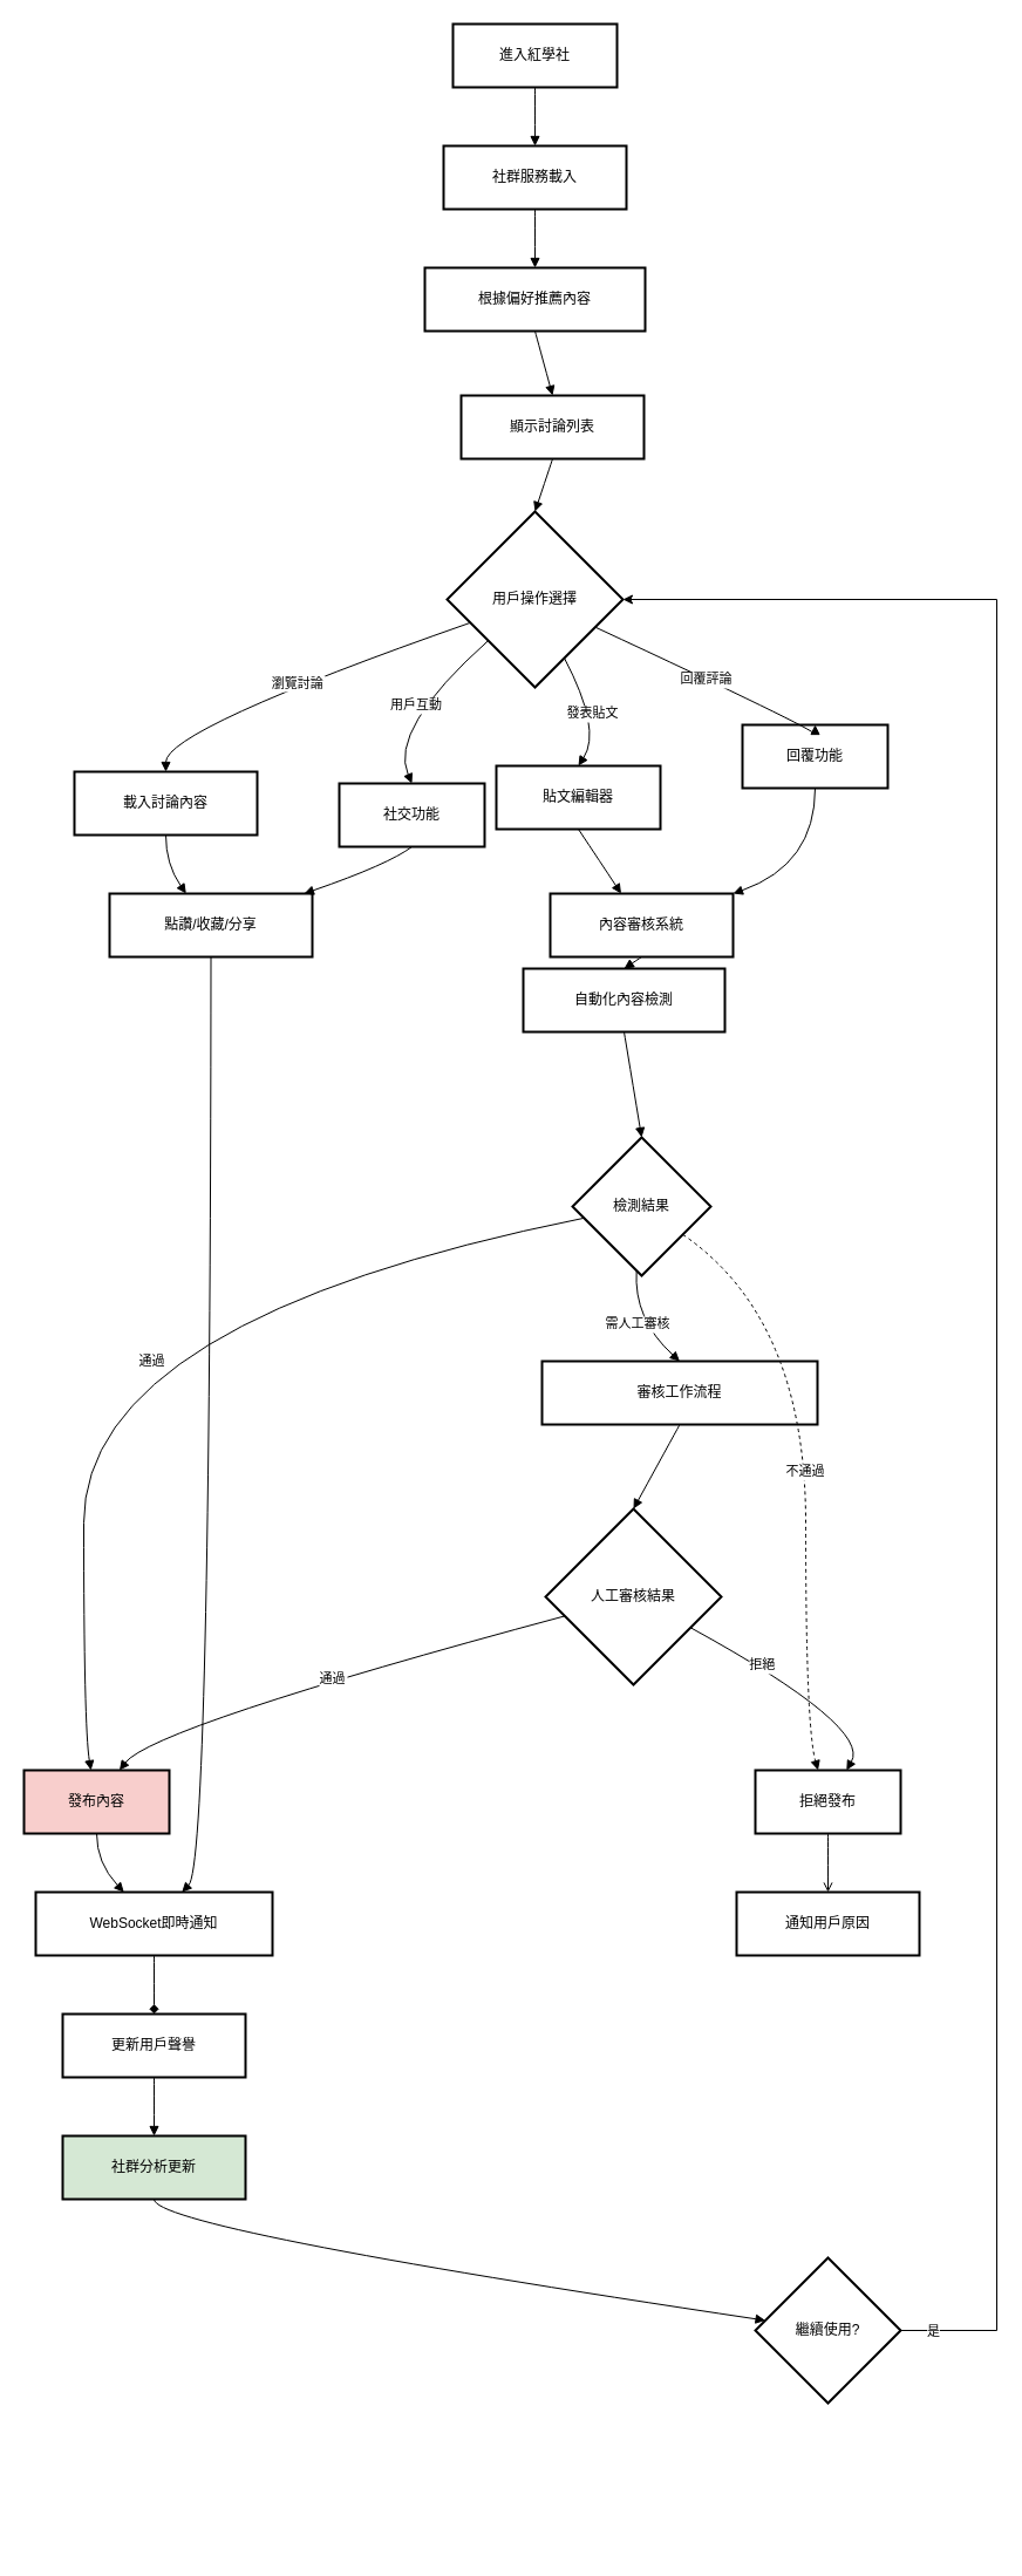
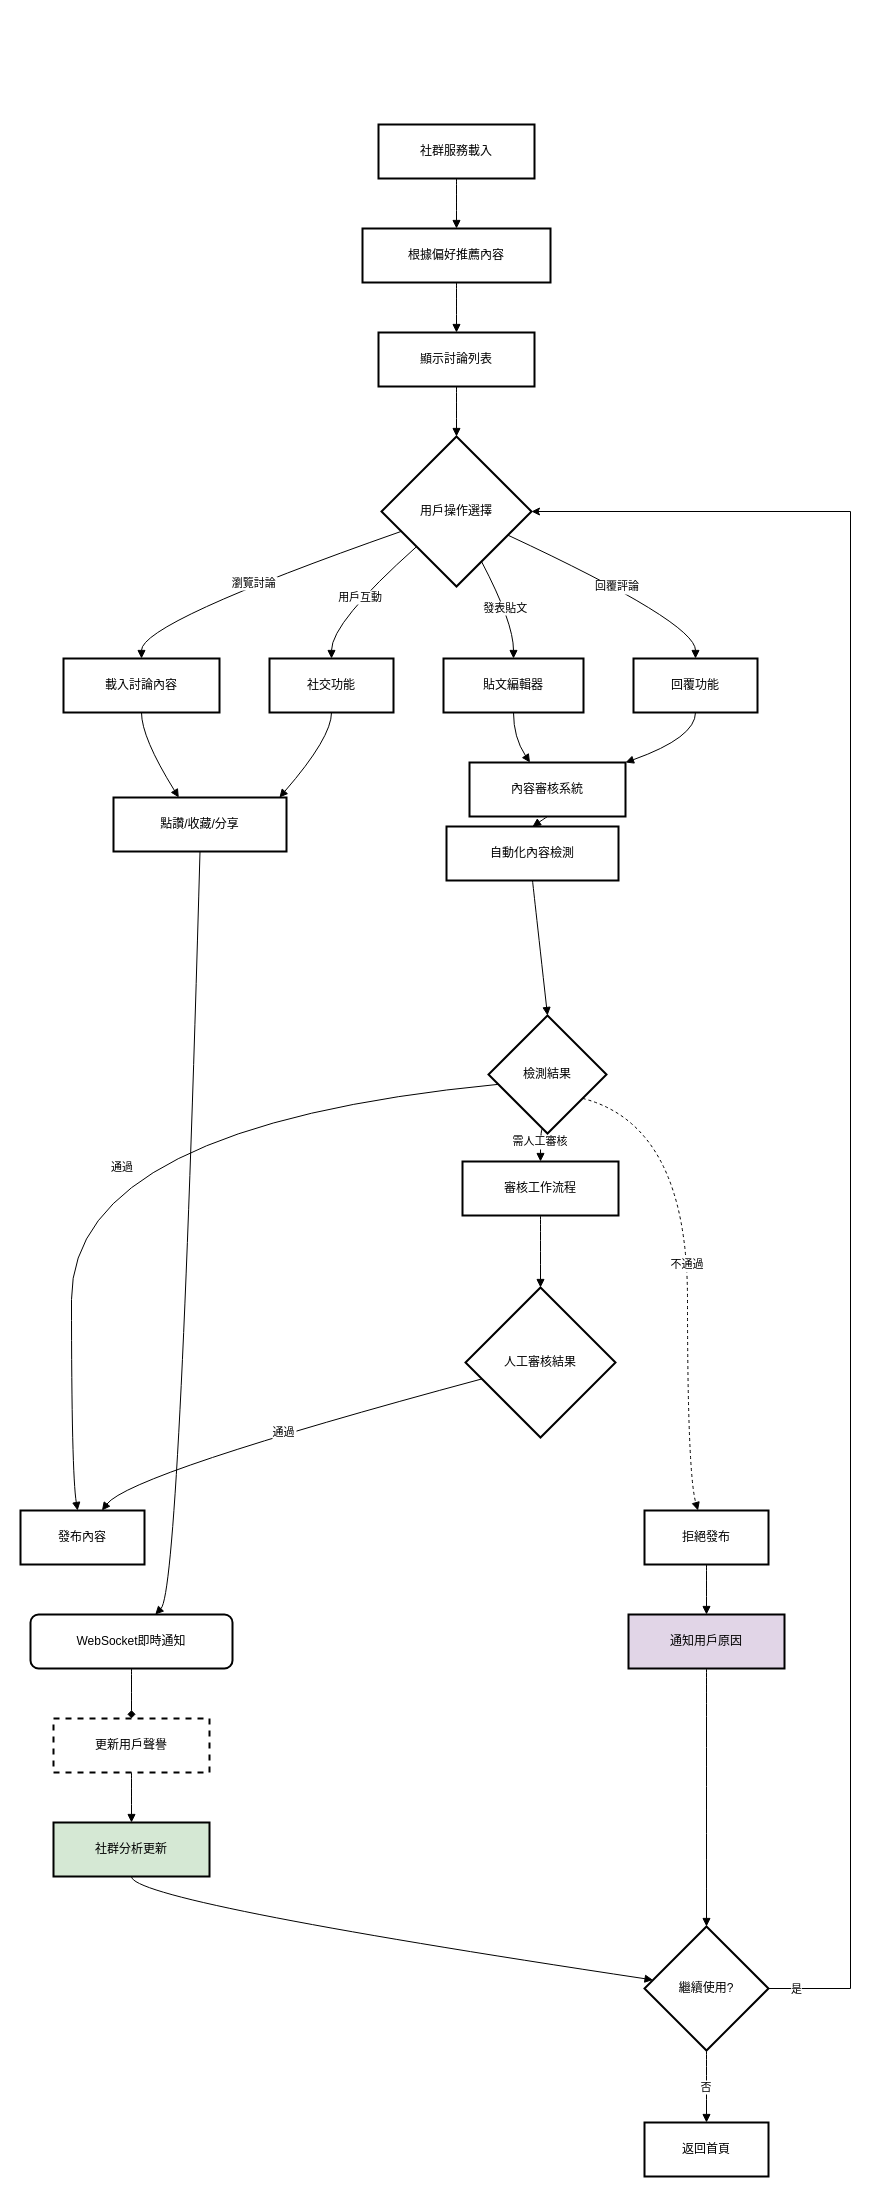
  <mxCell id="0" />
  <mxCell id="1" parent="0" />
- <mxCell id="2" value="進入紅學社" style="whiteSpace=wrap;strokeWidth=2;" vertex="1" parent="1"><mxGeometry x="386" y="20" width="140" height="54" as="geometry" /></mxCell>
  <mxCell id="3" value="社群服務載入" style="whiteSpace=wrap;strokeWidth=2;" vertex="1" parent="1"><mxGeometry x="378" y="124" width="156" height="54" as="geometry" /></mxCell>
  <mxCell id="4" value="根據偏好推薦內容" style="whiteSpace=wrap;strokeWidth=2;" vertex="1" parent="1"><mxGeometry x="362" y="228" width="188" height="54" as="geometry" /></mxCell>
- <mxCell id="5" value="顯示討論列表" style="whiteSpace=wrap;strokeWidth=2;" vertex="1" parent="1"><mxGeometry x="393" y="337" width="156" height="54" as="geometry" /></mxCell>
+ <mxCell id="5" value="顯示討論列表" style="whiteSpace=wrap;strokeWidth=2;" vertex="1" parent="1"><mxGeometry x="378" y="332" width="156" height="54" as="geometry" /></mxCell>
  <mxCell id="6" value="用戶操作選擇" style="rhombus;strokeWidth=2;whiteSpace=wrap;" vertex="1" parent="1"><mxGeometry x="381" y="436" width="150" height="150" as="geometry" /></mxCell>
  <mxCell id="7" value="載入討論內容" style="whiteSpace=wrap;strokeWidth=2;" vertex="1" parent="1"><mxGeometry x="63" y="658" width="156" height="54" as="geometry" /></mxCell>
- <mxCell id="8" value="貼文編輯器" style="whiteSpace=wrap;strokeWidth=2;" vertex="1" parent="1"><mxGeometry x="423" y="653" width="140" height="54" as="geometry" /></mxCell>
- <mxCell id="9" value="回覆功能" style="whiteSpace=wrap;strokeWidth=2;" vertex="1" parent="1"><mxGeometry x="633" y="618" width="124" height="54" as="geometry" /></mxCell>
- <mxCell id="10" value="社交功能" style="whiteSpace=wrap;strokeWidth=2;" vertex="1" parent="1"><mxGeometry x="289" y="668" width="124" height="54" as="geometry" /></mxCell>
+ <mxCell id="8" value="貼文編輯器" style="whiteSpace=wrap;strokeWidth=2;" vertex="1" parent="1"><mxGeometry x="443" y="658" width="140" height="54" as="geometry" /></mxCell>
+ <mxCell id="9" value="回覆功能" style="whiteSpace=wrap;strokeWidth=2;" vertex="1" parent="1"><mxGeometry x="633" y="658" width="124" height="54" as="geometry" /></mxCell>
+ <mxCell id="10" value="社交功能" style="whiteSpace=wrap;strokeWidth=2;" vertex="1" parent="1"><mxGeometry x="269" y="658" width="124" height="54" as="geometry" /></mxCell>
  <mxCell id="11" value="內容審核系統" style="whiteSpace=wrap;strokeWidth=2;" vertex="1" parent="1"><mxGeometry x="469" y="762" width="156" height="54" as="geometry" /></mxCell>
  <mxCell id="12" value="自動化內容檢測" style="whiteSpace=wrap;strokeWidth=2;" vertex="1" parent="1"><mxGeometry x="446" y="826" width="172" height="54" as="geometry" /></mxCell>
- <mxCell id="13" value="檢測結果" style="rhombus;strokeWidth=2;whiteSpace=wrap;" vertex="1" parent="1"><mxGeometry x="488" y="970" width="118" height="118" as="geometry" /></mxCell>
- <mxCell id="14" value="發布內容" style="whiteSpace=wrap;strokeWidth=2;fillColor=#f8cecc;" vertex="1" parent="1"><mxGeometry x="20" y="1510" width="124" height="54" as="geometry" /></mxCell>
- <mxCell id="15" value="審核工作流程" style="whiteSpace=wrap;strokeWidth=2;" vertex="1" parent="1"><mxGeometry x="462" y="1161" width="235" height="54" as="geometry" /></mxCell>
+ <mxCell id="13" value="檢測結果" style="rhombus;strokeWidth=2;whiteSpace=wrap;" vertex="1" parent="1"><mxGeometry x="488" y="1015" width="118" height="118" as="geometry" /></mxCell>
+ <mxCell id="14" value="發布內容" style="whiteSpace=wrap;strokeWidth=2;" vertex="1" parent="1"><mxGeometry x="20" y="1510" width="124" height="54" as="geometry" /></mxCell>
+ <mxCell id="15" value="審核工作流程" style="whiteSpace=wrap;strokeWidth=2;" vertex="1" parent="1"><mxGeometry x="462" y="1161" width="156" height="54" as="geometry" /></mxCell>
  <mxCell id="16" value="拒絕發布" style="whiteSpace=wrap;strokeWidth=2;" vertex="1" parent="1"><mxGeometry x="644" y="1510" width="124" height="54" as="geometry" /></mxCell>
  <mxCell id="17" value="人工審核結果" style="rhombus;strokeWidth=2;whiteSpace=wrap;" vertex="1" parent="1"><mxGeometry x="465" y="1287" width="150" height="150" as="geometry" /></mxCell>
- <mxCell id="18" value="WebSocket即時通知" style="whiteSpace=wrap;strokeWidth=2;" vertex="1" parent="1"><mxGeometry x="30" y="1614" width="202" height="54" as="geometry" /></mxCell>
- <mxCell id="19" value="更新用戶聲譽" style="whiteSpace=wrap;strokeWidth=2;" vertex="1" parent="1"><mxGeometry x="53" y="1718" width="156" height="54" as="geometry" /></mxCell>
+ <mxCell id="18" value="WebSocket即時通知" style="whiteSpace=wrap;strokeWidth=2;rounded=1;" vertex="1" parent="1"><mxGeometry x="30" y="1614" width="202" height="54" as="geometry" /></mxCell>
+ <mxCell id="19" value="更新用戶聲譽" style="whiteSpace=wrap;strokeWidth=2;dashed=1;" vertex="1" parent="1"><mxGeometry x="53" y="1718" width="156" height="54" as="geometry" /></mxCell>
  <mxCell id="20" value="社群分析更新" style="whiteSpace=wrap;strokeWidth=2;fillColor=#d5e8d4;" vertex="1" parent="1"><mxGeometry x="53" y="1822" width="156" height="54" as="geometry" /></mxCell>
- <mxCell id="21" value="點讚/收藏/分享" style="whiteSpace=wrap;strokeWidth=2;" vertex="1" parent="1"><mxGeometry x="93" y="762" width="173" height="54" as="geometry" /></mxCell>
- <mxCell id="22" value="通知用戶原因" style="whiteSpace=wrap;strokeWidth=2;" vertex="1" parent="1"><mxGeometry x="628" y="1614" width="156" height="54" as="geometry" /></mxCell>
+ <mxCell id="21" value="點讚/收藏/分享" style="whiteSpace=wrap;strokeWidth=2;" vertex="1" parent="1"><mxGeometry x="113" y="797" width="173" height="54" as="geometry" /></mxCell>
+ <mxCell id="22" value="通知用戶原因" style="whiteSpace=wrap;strokeWidth=2;fillColor=#e1d5e7;" vertex="1" parent="1"><mxGeometry x="628" y="1614" width="156" height="54" as="geometry" /></mxCell>
  <mxCell id="23" style="edgeStyle=orthogonalEdgeStyle;rounded=0;orthogonalLoop=1;jettySize=auto;html=1;exitX=1;exitY=0.5;exitDx=0;exitDy=0;entryX=1;entryY=0.5;entryDx=0;entryDy=0;" edge="1" parent="1" source="25" target="6"><mxGeometry relative="1" as="geometry"><Array as="points"><mxPoint x="850" y="1988" /><mxPoint x="850" y="511" /></Array></mxGeometry></mxCell>
  <mxCell id="24" value="是" style="edgeLabel;html=1;align=center;verticalAlign=middle;resizable=0;points=[];" vertex="1" connectable="0" parent="23"><mxGeometry x="-0.971" relative="1" as="geometry"><mxPoint as="offset" /></mxGeometry></mxCell>
  <mxCell id="25" value="繼續使用?" style="rhombus;strokeWidth=2;whiteSpace=wrap;" vertex="1" parent="1"><mxGeometry x="644" y="1926" width="124" height="124" as="geometry" /></mxCell>
- <mxCell id="27" value="" style="curved=1;startArrow=none;endArrow=block;exitX=0.5;exitY=1;entryX=0.5;entryY=0;rounded=0;" edge="1" parent="1" source="2" target="3"><mxGeometry relative="1" as="geometry"><Array as="points" /></mxGeometry></mxCell>
+ <mxCell id="26" value="返回首頁" style="whiteSpace=wrap;strokeWidth=2;" vertex="1" parent="1"><mxGeometry x="644" y="2122" width="124" height="54" as="geometry" /></mxCell>
  <mxCell id="28" value="" style="curved=1;startArrow=none;endArrow=block;exitX=0.5;exitY=1;entryX=0.5;entryY=0;rounded=0;" edge="1" parent="1" source="3" target="4"><mxGeometry relative="1" as="geometry"><Array as="points" /></mxGeometry></mxCell>
  <mxCell id="29" value="" style="curved=1;startArrow=none;endArrow=block;exitX=0.5;exitY=1;entryX=0.5;entryY=0;rounded=0;" edge="1" parent="1" source="4" target="5"><mxGeometry relative="1" as="geometry"><Array as="points" /></mxGeometry></mxCell>
  <mxCell id="30" value="" style="curved=1;startArrow=none;endArrow=block;exitX=0.5;exitY=1;entryX=0.5;entryY=0;rounded=0;" edge="1" parent="1" source="5" target="6"><mxGeometry relative="1" as="geometry"><Array as="points" /></mxGeometry></mxCell>
  <mxCell id="31" value="瀏覽討論" style="curved=1;startArrow=none;endArrow=block;exitX=0;exitY=0.68;entryX=0.5;entryY=0.01;rounded=0;" edge="1" parent="1" source="6" target="7"><mxGeometry relative="1" as="geometry"><Array as="points"><mxPoint x="141" y="622" /></Array></mxGeometry></mxCell>
  <mxCell id="32" value="發表貼文" style="curved=1;startArrow=none;endArrow=block;exitX=0.75;exitY=1;entryX=0.5;entryY=0.01;rounded=0;" edge="1" parent="1" source="6" target="8"><mxGeometry relative="1" as="geometry"><Array as="points"><mxPoint x="513" y="622" /></Array></mxGeometry></mxCell>
  <mxCell id="33" value="回覆評論" style="curved=1;startArrow=none;endArrow=block;exitX=1;exitY=0.73;entryX=0.5;entryY=0.01;rounded=0;" edge="1" parent="1" source="6" target="9"><mxGeometry relative="1" as="geometry"><Array as="points"><mxPoint x="695" y="622" /></Array></mxGeometry></mxCell>
  <mxCell id="34" value="用戶互動" style="curved=1;startArrow=none;endArrow=block;exitX=0;exitY=0.94;entryX=0.5;entryY=0.01;rounded=0;" edge="1" parent="1" source="6" target="10"><mxGeometry relative="1" as="geometry"><Array as="points"><mxPoint x="331" y="622" /></Array></mxGeometry></mxCell>
  <mxCell id="35" value="" style="curved=1;startArrow=none;endArrow=block;exitX=0.5;exitY=1.01;entryX=0.39;entryY=0.01;rounded=0;" edge="1" parent="1" source="8" target="11"><mxGeometry relative="1" as="geometry"><Array as="points"><mxPoint x="513" y="737" /></Array></mxGeometry></mxCell>
  <mxCell id="36" value="" style="curved=1;startArrow=none;endArrow=block;exitX=0.5;exitY=1.01;entryX=0.99;entryY=0.01;rounded=0;" edge="1" parent="1" source="9" target="11"><mxGeometry relative="1" as="geometry"><Array as="points"><mxPoint x="695" y="737" /></Array></mxGeometry></mxCell>
  <mxCell id="37" value="" style="curved=1;startArrow=none;endArrow=block;exitX=0.5;exitY=1.01;entryX=0.5;entryY=0.01;rounded=0;" edge="1" parent="1" source="11" target="12"><mxGeometry relative="1" as="geometry"><Array as="points" /></mxGeometry></mxCell>
  <mxCell id="38" value="" style="curved=1;startArrow=none;endArrow=block;exitX=0.5;exitY=1.01;entryX=0.5;entryY=0;rounded=0;" edge="1" parent="1" source="12" target="13"><mxGeometry relative="1" as="geometry"><Array as="points" /></mxGeometry></mxCell>
  <mxCell id="39" value="通過" style="curved=1;startArrow=none;endArrow=block;exitX=0;exitY=0.6;entryX=0.46;entryY=-0.01;rounded=0;" edge="1" parent="1" source="13" target="14"><mxGeometry x="-0.063" y="46" relative="1" as="geometry"><Array as="points"><mxPoint x="71" y="1125" /><mxPoint x="71" y="1473" /></Array><mxPoint as="offset" /></mxGeometry></mxCell>
  <mxCell id="40" value="需人工審核" style="curved=1;startArrow=none;endArrow=block;exitX=0.46;exitY=1;entryX=0.5;entryY=0;rounded=0;" edge="1" parent="1" source="13" target="15"><mxGeometry relative="1" as="geometry"><Array as="points"><mxPoint x="540" y="1125" /></Array></mxGeometry></mxCell>
  <mxCell id="41" value="不通過" style="curved=1;startArrow=none;endArrow=block;exitX=1;exitY=0.84;entryX=0.43;entryY=-0.01;rounded=0;dashed=1;" edge="1" parent="1" source="13" target="16"><mxGeometry relative="1" as="geometry"><Array as="points"><mxPoint x="687" y="1125" /><mxPoint x="687" y="1473" /></Array></mxGeometry></mxCell>
  <mxCell id="42" value="" style="curved=1;startArrow=none;endArrow=block;exitX=0.5;exitY=1;entryX=0.5;entryY=0;rounded=0;" edge="1" parent="1" source="15" target="17"><mxGeometry relative="1" as="geometry"><Array as="points" /></mxGeometry></mxCell>
  <mxCell id="43" value="通過" style="curved=1;startArrow=none;endArrow=block;exitX=0;exitY=0.64;entryX=0.66;entryY=-0.01;rounded=0;" edge="1" parent="1" source="17" target="14"><mxGeometry relative="1" as="geometry"><Array as="points"><mxPoint x="130" y="1473" /></Array></mxGeometry></mxCell>
- <mxCell id="44" value="拒絕" style="curved=1;startArrow=none;endArrow=block;exitX=1;exitY=0.77;entryX=0.63;entryY=-0.01;rounded=0;" edge="1" parent="1" source="17" target="16"><mxGeometry x="-0.369" y="2" relative="1" as="geometry"><Array as="points"><mxPoint x="743" y="1473" /></Array><mxPoint as="offset" /></mxGeometry></mxCell>
- <mxCell id="45" value="" style="curved=1;startArrow=none;endArrow=block;exitX=0.5;exitY=0.99;entryX=0.37;entryY=-0.01;rounded=0;" edge="1" parent="1" source="14" target="18"><mxGeometry relative="1" as="geometry"><Array as="points"><mxPoint x="82" y="1589" /></Array></mxGeometry></mxCell>
  <mxCell id="46" value="" style="curved=1;startArrow=none;endArrow=diamond;exitX=0.5;exitY=0.99;entryX=0.5;entryY=-0.01;rounded=0;" edge="1" parent="1" source="18" target="19"><mxGeometry relative="1" as="geometry"><Array as="points" /></mxGeometry></mxCell>
  <mxCell id="47" value="" style="curved=1;startArrow=none;endArrow=block;exitX=0.5;exitY=0.99;entryX=0.5;entryY=-0.01;rounded=0;" edge="1" parent="1" source="19" target="20"><mxGeometry relative="1" as="geometry"><Array as="points" /></mxGeometry></mxCell>
  <mxCell id="48" value="" style="curved=1;startArrow=none;endArrow=block;exitX=0.5;exitY=1.01;entryX=0.38;entryY=0.01;rounded=0;" edge="1" parent="1" source="7" target="21"><mxGeometry relative="1" as="geometry"><Array as="points"><mxPoint x="141" y="737" /></Array></mxGeometry></mxCell>
  <mxCell id="49" value="" style="curved=1;startArrow=none;endArrow=block;exitX=0.5;exitY=1.01;entryX=0.95;entryY=0.01;rounded=0;" edge="1" parent="1" source="10" target="21"><mxGeometry relative="1" as="geometry"><Array as="points"><mxPoint x="331" y="737" /></Array></mxGeometry></mxCell>
  <mxCell id="50" value="" style="curved=1;startArrow=none;endArrow=block;exitX=0.5;exitY=1.01;entryX=0.62;entryY=-0.01;rounded=0;" edge="1" parent="1" source="21" target="18"><mxGeometry relative="1" as="geometry"><Array as="points"><mxPoint x="179" y="1589" /></Array></mxGeometry></mxCell>
- <mxCell id="51" value="" style="curved=1;startArrow=none;endArrow=open;exitX=0.5;exitY=0.99;entryX=0.5;entryY=-0.01;rounded=0;" edge="1" parent="1" source="16" target="22"><mxGeometry relative="1" as="geometry"><Array as="points" /></mxGeometry></mxCell>
+ <mxCell id="51" value="" style="curved=1;startArrow=none;endArrow=block;exitX=0.5;exitY=0.99;entryX=0.5;entryY=-0.01;rounded=0;" edge="1" parent="1" source="16" target="22"><mxGeometry relative="1" as="geometry"><Array as="points" /></mxGeometry></mxCell>
  <mxCell id="52" value="" style="curved=1;startArrow=none;endArrow=block;exitX=0.5;exitY=0.99;entryX=0;entryY=0.42;rounded=0;" edge="1" parent="1" source="20" target="25"><mxGeometry relative="1" as="geometry"><Array as="points"><mxPoint x="131" y="1901" /></Array></mxGeometry></mxCell>
+ <mxCell id="53" value="" style="curved=1;startArrow=none;endArrow=block;exitX=0.5;exitY=0.99;entryX=0.5;entryY=0;rounded=0;" edge="1" parent="1" source="22" target="25"><mxGeometry relative="1" as="geometry"><Array as="points" /></mxGeometry></mxCell>
+ <mxCell id="54" value="否" style="curved=1;startArrow=none;endArrow=block;exitX=0.5;exitY=1;entryX=0.5;entryY=0;rounded=0;" edge="1" parent="1" source="25" target="26"><mxGeometry relative="1" as="geometry"><Array as="points" /></mxGeometry></mxCell>
